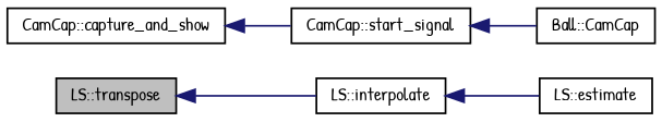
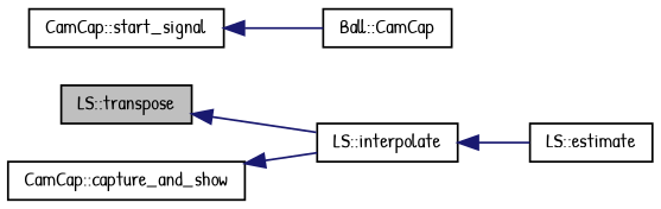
  digraph {
    fontname="Patrick Hand"
    rankdir=LR
    node [color=black fillcolor=white fontname="Patrick Hand" fontsize=10 shape=record style=filled]
    edge [color=midnightblue dir=back fontname="Patrick Hand" fontsize=10 labelfontname=Helvetica labelfontsize=10 style=solid]
    n1 [fillcolor=grey75 fontcolor=black height=0.2 label="LS::transpose" width=0.4]
    n2 [height=0.2 label="LS::interpolate" width=0.4]
    n3 [height=0.2 label="LS::estimate" width=0.4]
    n4 [height=0.2 label="CamCap::capture_and_show" width=0.4]
    n5 [height=0.2 label="CamCap::start_signal" width=0.4]
    n6 [height=0.2 label="Ball::CamCap" width=0.4]
    n1 -> n2
    n2 -> n3
-   n4 -> n5
+   n4 -> n2
    n5 -> n6
  }
